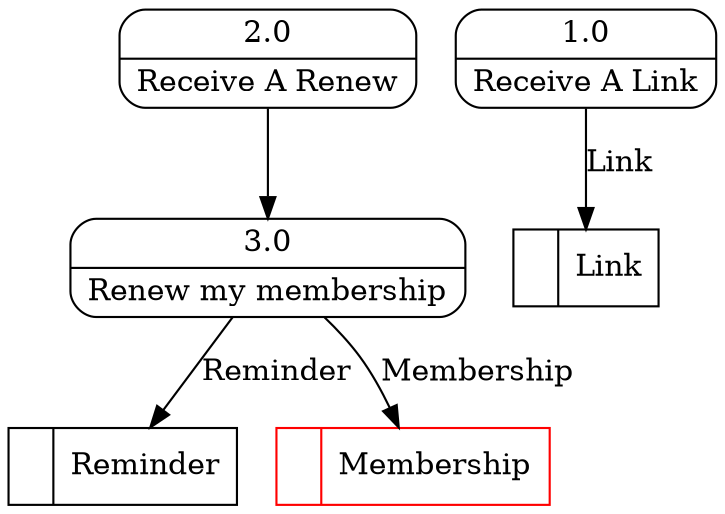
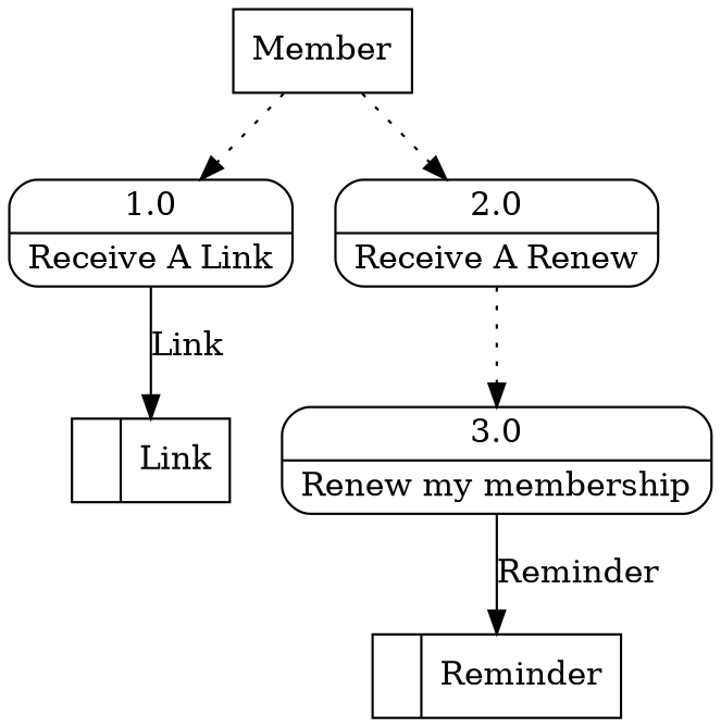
  digraph {
    node [shape=record]
    edge [style=dotted]
    n1 [label="<f0>  |<f1> Reminder "]
    n2 [label="<f0>  |<f1> Link "]
+   n3 [label=Member shape=box]
    n4 [label="{<f0> 1.0|<f1> Receive A Link }" shape=Mrecord]
    n5 [label="{<f0> 2.0|<f1> Receive A Renew }" shape=Mrecord]
    n6 [label="{<f0> 3.0|<f1> Renew my membership }" shape=Mrecord]
-   n7 [color=red label="<f0>  |<f1> Membership "]
+   n3 -> n4
+   n3 -> n5
    n4 -> n2 [label=Link style=solid]
-   n5 -> n6 [style=solid]
+   n5 -> n6
    n6 -> n1 [label=Reminder style=solid]
-   n6 -> n7 [label=Membership style=solid]
  }
